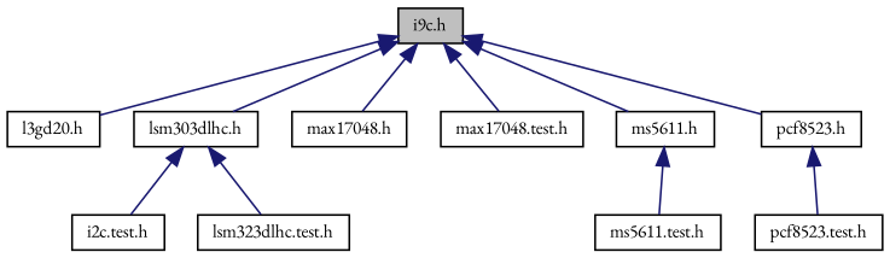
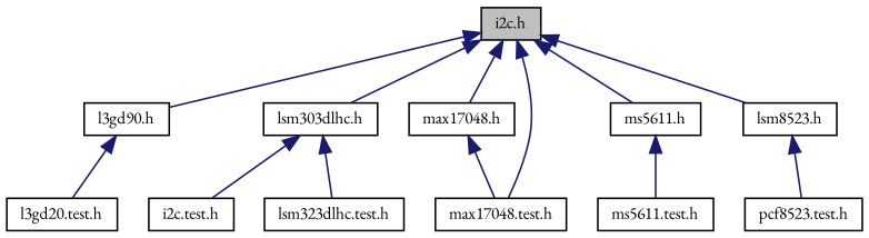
  digraph {
    fontname="EB Garamond"
    node [color=black fillcolor=white fontname="EB Garamond" fontsize=10 shape=record style=filled]
    edge [color=midnightblue dir=back fontname="EB Garamond" fontsize=10 labelfontname=Helvetica labelfontsize=10 style=solid]
-   n1 [fillcolor=grey75 fontcolor=black height=0.2 label="i9c.h" width=0.4]
-   n2 [height=0.2 label="l3gd20.h" width=0.4]
+   n1 [fillcolor=grey75 fontcolor=black height=0.2 label="i2c.h" width=0.4]
+   n2 [height=0.2 label="l3gd90.h" width=0.4]
    n3 [height=0.2 label="lsm303dlhc.h" width=0.4]
    n4 [height=0.2 label="max17048.h" width=0.4]
    n5 [height=0.2 label="max17048.test.h" width=0.4]
    n6 [height=0.2 label="ms5611.h" width=0.4]
-   n7 [height=0.2 label="pcf8523.h" width=0.4]
+   n7 [height=0.2 label="lsm8523.h" width=0.4]
    n8 [height=0.2 label="i2c.test.h" width=0.4]
+   n9 [height=0.2 label="l3gd20.test.h" width=0.4]
    n10 [height=0.2 label="lsm323dlhc.test.h" width=0.4]
    n11 [height=0.2 label="ms5611.test.h" width=0.4]
    n12 [height=0.2 label="pcf8523.test.h" width=0.4]
    n1 -> n2
    n1 -> n3
    n1 -> n4
    n1 -> n5
    n1 -> n6
    n1 -> n7
+   n2 -> n9
    n3 -> n8
    n3 -> n10
+   n4 -> n5
    n6 -> n11
    n7 -> n12
  }
